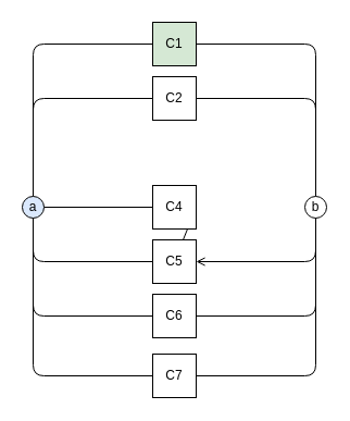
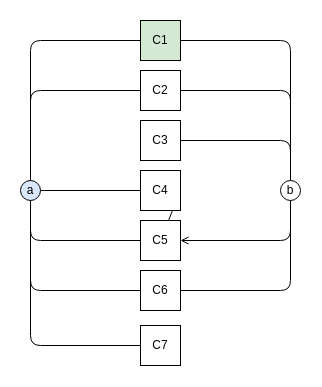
  <mxCell id="0" />
  <mxCell id="1" parent="0" />
  <mxCell id="2" value="C1" style="rounded=0;whiteSpace=wrap;html=1;fillColor=#d5e8d4;" parent="1" vertex="1"><mxGeometry x="140" y="20" width="40" height="40" as="geometry" /></mxCell>
  <mxCell id="3" value="C2" style="rounded=0;whiteSpace=wrap;html=1;" parent="1" vertex="1"><mxGeometry x="140" y="70" width="40" height="40" as="geometry" /></mxCell>
  <mxCell id="4" value="C6" style="rounded=0;whiteSpace=wrap;html=1;" parent="1" vertex="1"><mxGeometry x="140" y="270" width="40" height="40" as="geometry" /></mxCell>
  <mxCell id="5" value="C5" style="rounded=0;whiteSpace=wrap;html=1;" parent="1" vertex="1"><mxGeometry x="140" y="220" width="40" height="40" as="geometry" /></mxCell>
+ <mxCell id="6" value="C3" style="rounded=0;whiteSpace=wrap;html=1;" parent="1" vertex="1"><mxGeometry x="140" y="120" width="40" height="40" as="geometry" /></mxCell>
  <mxCell id="7" style="edgeStyle=none;html=1;exitX=1;exitY=0.5;exitDx=0;exitDy=0;endArrow=none;endFill=0;" edge="1" parent="1" source="8" target="5"><mxGeometry relative="1" as="geometry" /></mxCell>
  <mxCell id="8" value="C4" style="rounded=0;whiteSpace=wrap;html=1;" parent="1" vertex="1"><mxGeometry x="140" y="170" width="40" height="40" as="geometry" /></mxCell>
  <mxCell id="9" style="edgeStyle=none;html=1;exitX=0.5;exitY=0;exitDx=0;exitDy=0;entryX=1;entryY=0.5;entryDx=0;entryDy=0;endArrow=none;endFill=0;" parent="1" source="14" target="2" edge="1"><mxGeometry relative="1" as="geometry"><Array as="points"><mxPoint x="290" y="40" /></Array></mxGeometry></mxCell>
  <mxCell id="10" style="edgeStyle=none;html=1;exitX=0.5;exitY=0;exitDx=0;exitDy=0;entryX=1;entryY=0.5;entryDx=0;entryDy=0;endArrow=none;endFill=0;" parent="1" source="14" target="3" edge="1"><mxGeometry relative="1" as="geometry"><Array as="points"><mxPoint x="290" y="90" /></Array></mxGeometry></mxCell>
+ <mxCell id="11" style="edgeStyle=none;html=1;exitX=0.5;exitY=0;exitDx=0;exitDy=0;entryX=1;entryY=0.5;entryDx=0;entryDy=0;endArrow=none;endFill=0;" parent="1" source="14" target="6" edge="1"><mxGeometry relative="1" as="geometry"><Array as="points"><mxPoint x="290" y="140" /></Array></mxGeometry></mxCell>
  <mxCell id="12" style="edgeStyle=none;html=1;exitX=0.5;exitY=1;exitDx=0;exitDy=0;entryX=1;entryY=0.5;entryDx=0;entryDy=0;endArrow=open;endFill=0;" parent="1" source="14" target="5" edge="1"><mxGeometry relative="1" as="geometry"><Array as="points"><mxPoint x="290" y="240" /></Array></mxGeometry></mxCell>
  <mxCell id="13" style="edgeStyle=none;html=1;exitX=0.5;exitY=1;exitDx=0;exitDy=0;entryX=1;entryY=0.5;entryDx=0;entryDy=0;endArrow=none;endFill=0;" parent="1" source="14" target="4" edge="1"><mxGeometry relative="1" as="geometry"><Array as="points"><mxPoint x="290" y="290" /></Array></mxGeometry></mxCell>
  <mxCell id="14" value="b" style="ellipse;whiteSpace=wrap;html=1;aspect=fixed;" parent="1" vertex="1"><mxGeometry x="280" y="180" width="20" height="20" as="geometry" /></mxCell>
  <mxCell id="15" style="edgeStyle=none;html=1;exitX=0.5;exitY=0;exitDx=0;exitDy=0;entryX=0;entryY=0.5;entryDx=0;entryDy=0;endArrow=none;endFill=0;" parent="1" source="21" target="2" edge="1"><mxGeometry relative="1" as="geometry"><Array as="points"><mxPoint x="30" y="40" /></Array></mxGeometry></mxCell>
  <mxCell id="16" style="edgeStyle=none;html=1;exitX=0.5;exitY=0;exitDx=0;exitDy=0;entryX=0;entryY=0.5;entryDx=0;entryDy=0;endArrow=none;endFill=0;" parent="1" source="21" target="3" edge="1"><mxGeometry relative="1" as="geometry"><Array as="points"><mxPoint x="30" y="90" /></Array></mxGeometry></mxCell>
  <mxCell id="17" style="edgeStyle=none;html=1;exitX=0.5;exitY=1;exitDx=0;exitDy=0;entryX=0;entryY=0.5;entryDx=0;entryDy=0;endArrow=none;endFill=0;" parent="1" source="21" target="5" edge="1"><mxGeometry relative="1" as="geometry"><Array as="points"><mxPoint x="30" y="240" /></Array></mxGeometry></mxCell>
  <mxCell id="18" style="edgeStyle=none;html=1;exitX=0.5;exitY=1;exitDx=0;exitDy=0;entryX=0;entryY=0.5;entryDx=0;entryDy=0;endArrow=none;endFill=0;" parent="1" source="21" target="4" edge="1"><mxGeometry relative="1" as="geometry"><Array as="points"><mxPoint x="30" y="290" /></Array></mxGeometry></mxCell>
  <mxCell id="19" style="edgeStyle=none;html=1;exitX=0.5;exitY=1;exitDx=0;exitDy=0;entryX=0;entryY=0.5;entryDx=0;entryDy=0;endArrow=none;endFill=0;" edge="1" parent="1" source="21" target="23"><mxGeometry relative="1" as="geometry"><Array as="points"><mxPoint x="30" y="345" /></Array></mxGeometry></mxCell>
  <mxCell id="20" style="edgeStyle=none;html=1;exitX=1;exitY=0.5;exitDx=0;exitDy=0;entryX=0;entryY=0.5;entryDx=0;entryDy=0;endArrow=none;endFill=0;" edge="1" parent="1" source="21" target="8"><mxGeometry relative="1" as="geometry" /></mxCell>
  <mxCell id="21" value="a" style="ellipse;whiteSpace=wrap;html=1;aspect=fixed;fillColor=#dae8fc;" parent="1" vertex="1"><mxGeometry x="20" y="180" width="20" height="20" as="geometry" /></mxCell>
- <mxCell id="22" style="edgeStyle=none;html=1;exitX=1;exitY=0.5;exitDx=0;exitDy=0;entryX=0.5;entryY=1;entryDx=0;entryDy=0;endArrow=none;endFill=0;" edge="1" parent="1" source="23" target="14"><mxGeometry relative="1" as="geometry"><Array as="points"><mxPoint x="290" y="345" /></Array></mxGeometry></mxCell>
  <mxCell id="23" value="C7" style="rounded=0;whiteSpace=wrap;html=1;" vertex="1" parent="1"><mxGeometry x="140" y="325" width="40" height="40" as="geometry" /></mxCell>
